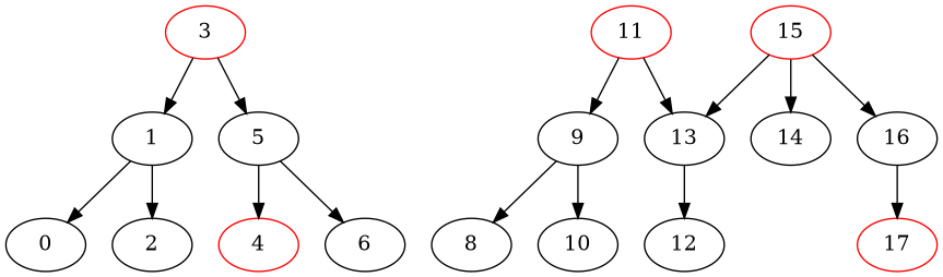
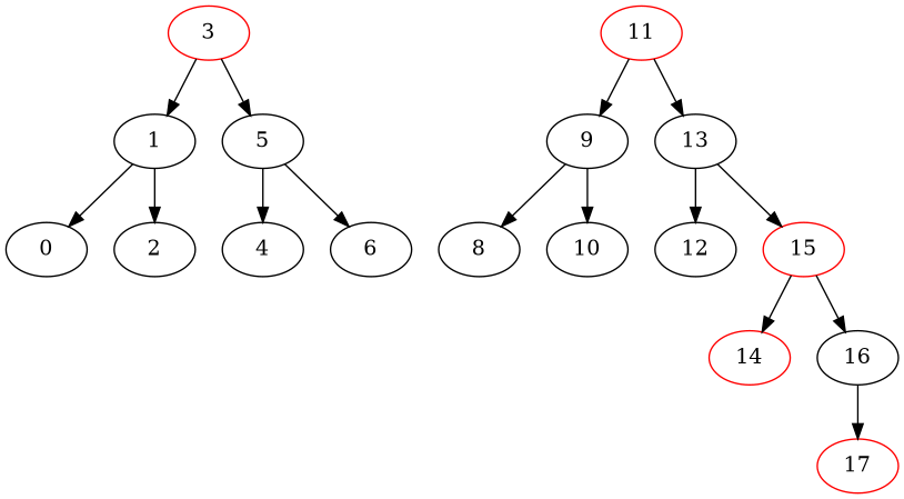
  digraph {
    node [color=black]
    3 [color=red]
    1
    5
    11 [color=red]
    9
    13
    0
    2
-   4 [color=red]
+   4
    6
    8
    10
    12
    15 [color=red]
-   14
+   14 [color=red]
    16
    17 [color=red]
    3 -> 1
    3 -> 5
    1 -> 0
    1 -> 2
    5 -> 4
    5 -> 6
    11 -> 9
    11 -> 13
    9 -> 8
    9 -> 10
    13 -> 12
-   15 -> 13
+   13 -> 15
    15 -> 14
    15 -> 16
    16 -> 17
  }
